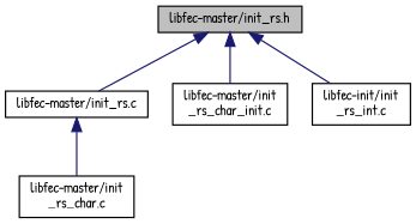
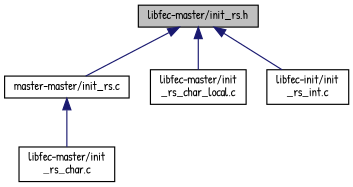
  digraph {
    fontname="Patrick Hand"
    node [color=black fillcolor=white fontname="Patrick Hand" fontsize=10 shape=record style=filled]
    edge [color=midnightblue dir=back fontname="Patrick Hand" fontsize=10 labelfontname=Helvetica labelfontsize=10 style=solid]
    n1 [fillcolor=grey75 fontcolor=black height=0.2 label="libfec-master/init_rs.h" width=0.4]
-   n2 [height=0.2 label="libfec-master/init_rs.c" width=0.4]
-   n3 [height=0.2 label="libfec-master/init\l_rs_char_init.c" width=0.4]
+   n2 [height=0.2 label="master-master/init_rs.c" width=0.4]
+   n3 [height=0.2 label="libfec-master/init\l_rs_char_local.c" width=0.4]
    n4 [height=0.2 label="libfec-init/init\l_rs_int.c" width=0.4]
    n5 [height=0.2 label="libfec-master/init\l_rs_char.c" width=0.4]
    n1 -> n2
    n1 -> n3
    n1 -> n4
    n2 -> n5
  }
